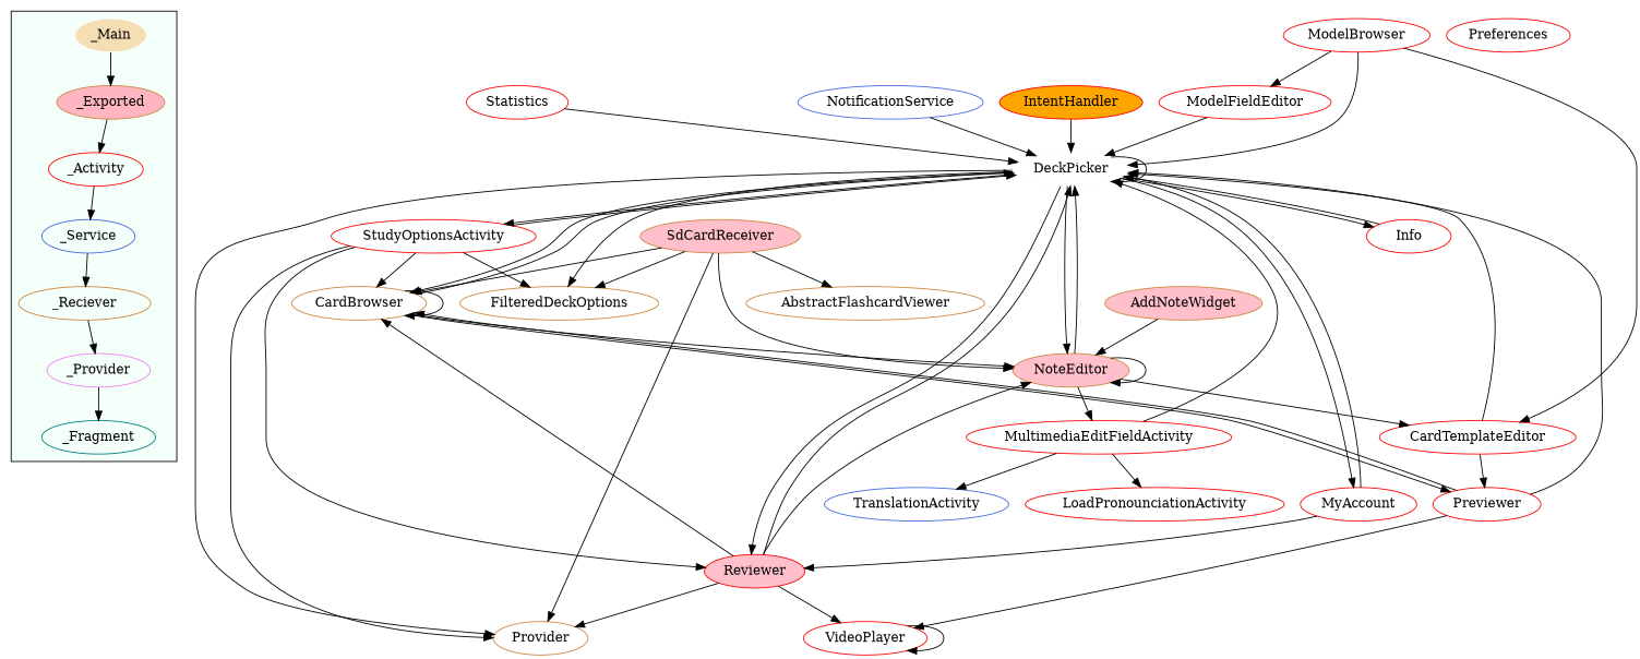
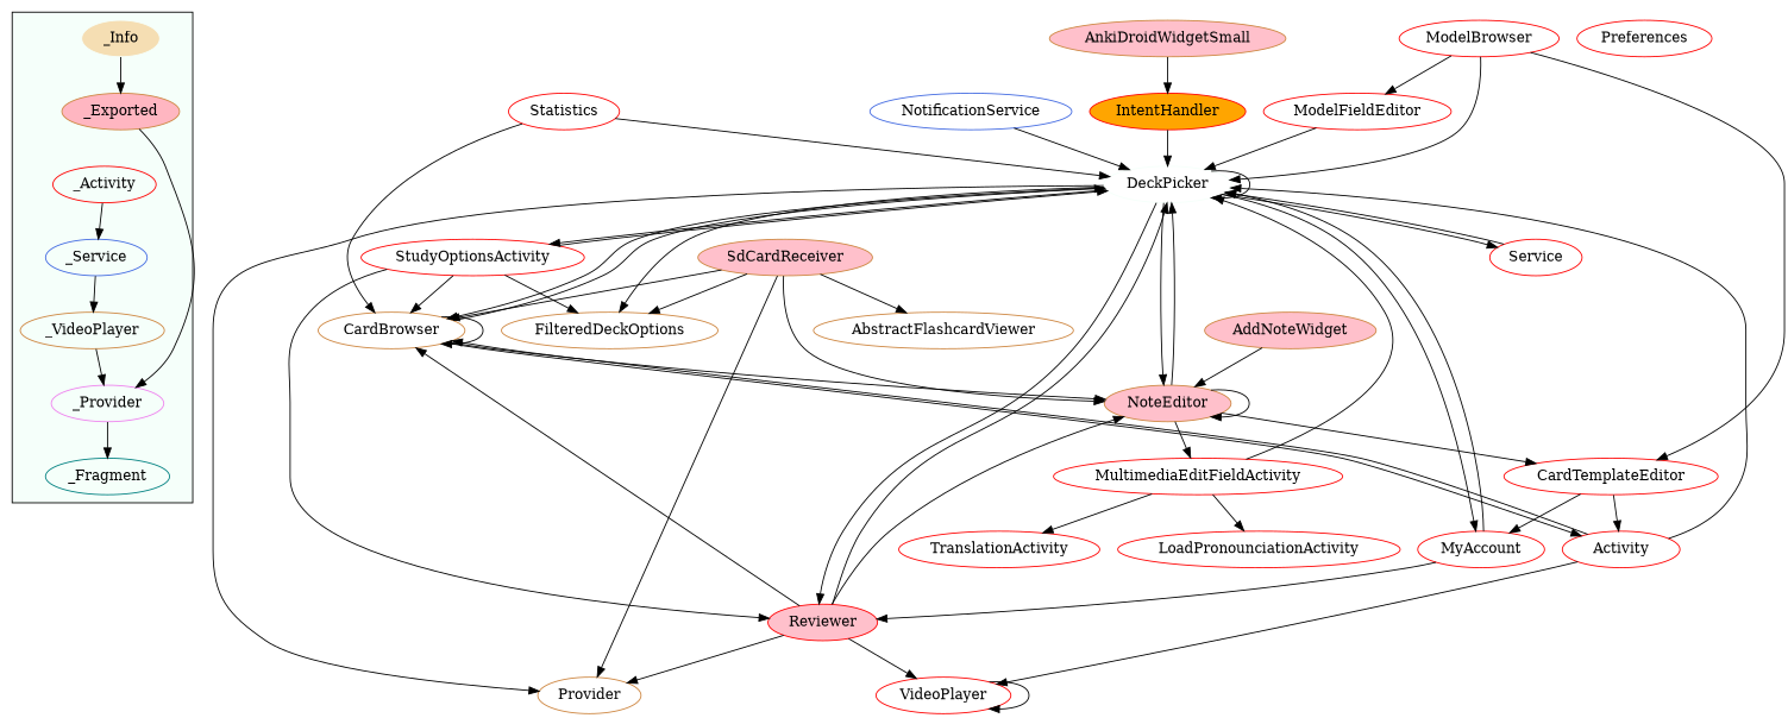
  digraph {
    node [color=red]
    _Activity
    _Service [color=royalblue]
-   _Reciever [color=peru]
+   _Reciever [color=peru label=_VideoPlayer]
    _Provider [color=violet]
    _Fragment [color=teal]
-   _Main [color=mintcream fillcolor=wheat style=filled]
+   _Main [color=mintcream fillcolor=wheat style=filled label=_Info]
    _Exported [color=peru fillcolor=lightpink style=filled]
    DeckPicker [color=mintcream]
-   Info
+   Info [label=Service]
    FilteredDeckOptions [color=peru]
    CardBrowser [color=peru]
    MyAccount
    StudyOptionsActivity
    Reviewer [fillcolor=pink style=filled]
    NoteEditor [color=peru fillcolor=pink style=filled]
    n16 [color=peru label=Provider]
-   Previewer
+   Previewer [label=Activity]
    VideoPlayer
    MultimediaEditFieldActivity
    CardTemplateEditor
    ModelBrowser
    ModelFieldEditor
    LoadPronounciationActivity
-   TranslationActivity [color=royalblue]
+   TranslationActivity
    IntentHandler [fillcolor=orange style=filled]
    Statistics
    Preferences
    NotificationService [color=royalblue]
+   AnkiDroidWidgetSmall [color=peru fillcolor=pink style=filled]
    AbstractFlashcardViewer [color=peru]
    AddNoteWidget [color=peru fillcolor=pink style=filled]
    SdCardReceiver [color=peru fillcolor=pink style=filled]
    subgraph cluster_1 {
      bgcolor=mintcream
      _Activity
      _Service
      _Reciever
      _Provider
      _Fragment
      _Main
      _Exported
    }
    _Activity -> _Service
    _Service -> _Reciever
    _Reciever -> _Provider
    _Provider -> _Fragment
    _Main -> _Exported
-   _Exported -> _Activity
+   _Exported -> _Provider
    DeckPicker -> DeckPicker
    DeckPicker -> Info
    DeckPicker -> FilteredDeckOptions
    DeckPicker -> CardBrowser
    DeckPicker -> MyAccount
    DeckPicker -> StudyOptionsActivity
    DeckPicker -> Reviewer
    DeckPicker -> NoteEditor
    DeckPicker -> n16
    Info -> DeckPicker
    CardBrowser -> DeckPicker
    CardBrowser -> CardBrowser
    CardBrowser -> NoteEditor
    CardBrowser -> Previewer
    MyAccount -> DeckPicker
    MyAccount -> Reviewer
    StudyOptionsActivity -> DeckPicker
    StudyOptionsActivity -> FilteredDeckOptions
    StudyOptionsActivity -> CardBrowser
    StudyOptionsActivity -> Reviewer
-   StudyOptionsActivity -> n16
    Reviewer -> DeckPicker
    Reviewer -> CardBrowser
    Reviewer -> NoteEditor
    Reviewer -> n16
    Reviewer -> VideoPlayer
    NoteEditor -> DeckPicker
    NoteEditor -> NoteEditor
    NoteEditor -> MultimediaEditFieldActivity
    NoteEditor -> CardTemplateEditor
    Previewer -> DeckPicker
    Previewer -> CardBrowser
    Previewer -> VideoPlayer
    VideoPlayer -> VideoPlayer
    MultimediaEditFieldActivity -> DeckPicker
    MultimediaEditFieldActivity -> LoadPronounciationActivity
    MultimediaEditFieldActivity -> TranslationActivity
-   CardTemplateEditor -> DeckPicker
+   CardTemplateEditor -> MyAccount
    CardTemplateEditor -> Previewer
    ModelBrowser -> DeckPicker
    ModelBrowser -> CardTemplateEditor
    ModelBrowser -> ModelFieldEditor
    ModelFieldEditor -> DeckPicker
    IntentHandler -> DeckPicker
    Statistics -> DeckPicker
+   Statistics -> CardBrowser
    NotificationService -> DeckPicker
+   AnkiDroidWidgetSmall -> IntentHandler
    AddNoteWidget -> NoteEditor
    SdCardReceiver -> FilteredDeckOptions
    SdCardReceiver -> CardBrowser
    SdCardReceiver -> NoteEditor
    SdCardReceiver -> n16
    SdCardReceiver -> AbstractFlashcardViewer
  }
